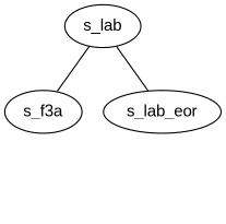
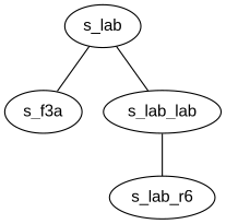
  strict graph {
    fontname="Liberation Sans"
    node [fontname="Liberation Sans"]
    edge [dport=47 fontname="Liberation Sans"]
    n1 [core=true dpid=189 label=s_lab]
    s_f3a [dpid=243]
-   s_lab_eor [core=true dpid=224]
+   s_lab_eor [core=true dpid=224 label=s_lab_lab]
+   s_lab_r6 [dpid=230]
    n1 -- s_f3a [src_port=23]
    n1 -- s_lab_eor [src_port=45]
+   s_lab_eor -- s_lab_r6 [dport=49 src_port=29]
  }
